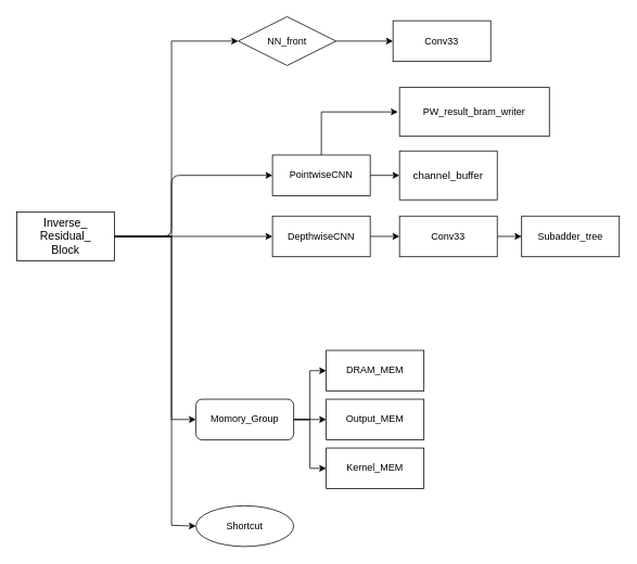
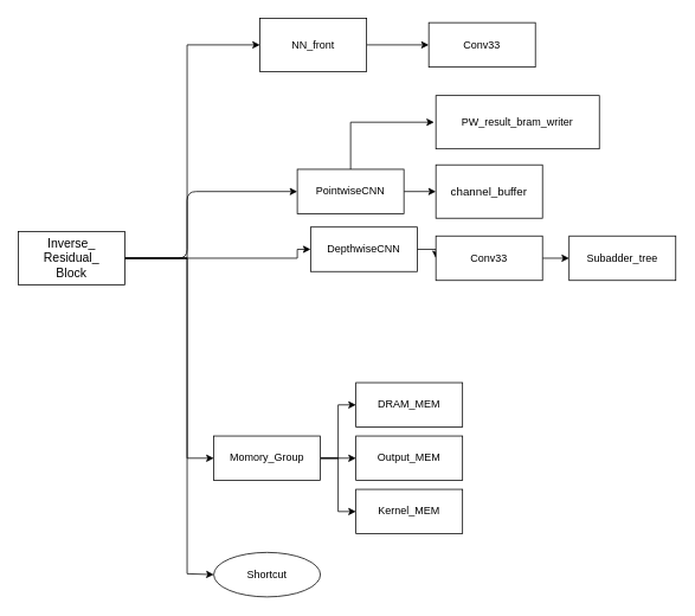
  <mxCell id="0" />
  <mxCell id="1" parent="0" />
  <mxCell id="2" style="edgeStyle=orthogonalEdgeStyle;rounded=0;orthogonalLoop=1;jettySize=auto;html=1;exitX=1;exitY=0.5;exitDx=0;exitDy=0;entryX=0;entryY=0.5;entryDx=0;entryDy=0;" parent="1" source="18" target="6" edge="1"><mxGeometry relative="1" as="geometry"><Array as="points"><mxPoint x="334" y="290" /></Array></mxGeometry></mxCell>
  <mxCell id="3" style="edgeStyle=orthogonalEdgeStyle;rounded=0;orthogonalLoop=1;jettySize=auto;html=1;exitX=1;exitY=0.5;exitDx=0;exitDy=0;entryX=0;entryY=0.5;entryDx=0;entryDy=0;" parent="1" source="18" target="12" edge="1"><mxGeometry relative="1" as="geometry"><Array as="points"><mxPoint x="210" y="290" /><mxPoint x="210" y="515" /></Array></mxGeometry></mxCell>
  <mxCell id="4" style="edgeStyle=orthogonalEdgeStyle;rounded=0;orthogonalLoop=1;jettySize=auto;html=1;entryX=0;entryY=0.5;entryDx=0;entryDy=0;exitX=1;exitY=0.5;exitDx=0;exitDy=0;" parent="1" source="18" target="16" edge="1"><mxGeometry relative="1" as="geometry"><mxPoint x="190" y="260" as="sourcePoint" /><Array as="points"><mxPoint x="210" y="290" /><mxPoint x="210" y="645" /></Array></mxGeometry></mxCell>
  <mxCell id="5" style="edgeStyle=orthogonalEdgeStyle;rounded=0;orthogonalLoop=1;jettySize=auto;html=1;exitX=1;exitY=0.5;exitDx=0;exitDy=0;entryX=0;entryY=0.5;entryDx=0;entryDy=0;" parent="1" source="6" target="14" edge="1"><mxGeometry relative="1" as="geometry" /></mxCell>
- <mxCell id="6" value="DepthwiseCNN" style="rounded=0;whiteSpace=wrap;html=1;" parent="1" vertex="1"><mxGeometry x="334" y="265" width="120" height="50" as="geometry" /></mxCell>
+ <mxCell id="6" value="DepthwiseCNN" style="rounded=0;whiteSpace=wrap;html=1;" parent="1" vertex="1"><mxGeometry x="349" y="255" width="120" height="50" as="geometry" /></mxCell>
  <mxCell id="7" style="edgeStyle=orthogonalEdgeStyle;rounded=0;orthogonalLoop=1;jettySize=auto;html=1;exitX=1;exitY=0.5;exitDx=0;exitDy=0;" parent="1" source="8" edge="1"><mxGeometry relative="1" as="geometry"><mxPoint x="490" y="215" as="targetPoint" /></mxGeometry></mxCell>
  <mxCell id="8" value="PointwiseCNN" style="rounded=0;whiteSpace=wrap;html=1;" parent="1" vertex="1"><mxGeometry x="334" y="190" width="120" height="50" as="geometry" /></mxCell>
  <mxCell id="9" style="edgeStyle=orthogonalEdgeStyle;rounded=0;orthogonalLoop=1;jettySize=auto;html=1;exitX=1;exitY=0.5;exitDx=0;exitDy=0;entryX=0;entryY=0.5;entryDx=0;entryDy=0;" parent="1" source="12" target="24" edge="1"><mxGeometry relative="1" as="geometry" /></mxCell>
  <mxCell id="10" style="edgeStyle=orthogonalEdgeStyle;rounded=0;orthogonalLoop=1;jettySize=auto;html=1;exitX=1;exitY=0.5;exitDx=0;exitDy=0;entryX=0;entryY=0.5;entryDx=0;entryDy=0;" parent="1" source="12" target="26" edge="1"><mxGeometry relative="1" as="geometry" /></mxCell>
  <mxCell id="11" style="edgeStyle=orthogonalEdgeStyle;rounded=0;orthogonalLoop=1;jettySize=auto;html=1;exitX=1;exitY=0.5;exitDx=0;exitDy=0;entryX=0;entryY=0.5;entryDx=0;entryDy=0;" parent="1" source="12" target="25" edge="1"><mxGeometry relative="1" as="geometry" /></mxCell>
- <mxCell id="12" value="Momory_Group" style="whiteSpace=wrap;html=1;rounded=1;" parent="1" vertex="1"><mxGeometry x="240" y="490" width="120" height="50" as="geometry" /></mxCell>
+ <mxCell id="12" value="Momory_Group" style="rounded=0;whiteSpace=wrap;html=1;" parent="1" vertex="1"><mxGeometry x="240" y="490" width="120" height="50" as="geometry" /></mxCell>
  <mxCell id="13" style="edgeStyle=orthogonalEdgeStyle;rounded=0;orthogonalLoop=1;jettySize=auto;html=1;exitX=1;exitY=0.5;exitDx=0;exitDy=0;entryX=0;entryY=0.5;entryDx=0;entryDy=0;" parent="1" source="14" target="15" edge="1"><mxGeometry relative="1" as="geometry" /></mxCell>
  <mxCell id="14" value="Conv33" style="rounded=0;whiteSpace=wrap;html=1;" parent="1" vertex="1"><mxGeometry x="490" y="265" width="120" height="50" as="geometry" /></mxCell>
  <mxCell id="15" value="Subadder_tree" style="rounded=0;whiteSpace=wrap;html=1;" parent="1" vertex="1"><mxGeometry x="640" y="265" width="120" height="50" as="geometry" /></mxCell>
  <mxCell id="16" value="Shortcut" style="ellipse;whiteSpace=wrap;html=1;" parent="1" vertex="1"><mxGeometry x="240" y="621" width="120" height="50" as="geometry" /></mxCell>
  <mxCell id="17" style="edgeStyle=orthogonalEdgeStyle;rounded=0;orthogonalLoop=1;jettySize=auto;html=1;exitX=1;exitY=0.5;exitDx=0;exitDy=0;entryX=0;entryY=0.5;entryDx=0;entryDy=0;" parent="1" source="18" target="20" edge="1"><mxGeometry relative="1" as="geometry"><Array as="points"><mxPoint x="210" y="290" /><mxPoint x="210" y="50" /></Array><mxPoint x="300" y="48" as="targetPoint" /></mxGeometry></mxCell>
  <mxCell id="18" value="&lt;font style=&quot;font-size: 14px&quot;&gt;Inverse_&lt;br&gt;Residual_&lt;br&gt;Block&lt;/font&gt;" style="rounded=0;whiteSpace=wrap;html=1;" parent="1" vertex="1"><mxGeometry x="20" y="260" width="120" height="60" as="geometry" /></mxCell>
  <mxCell id="19" style="edgeStyle=orthogonalEdgeStyle;rounded=0;orthogonalLoop=1;jettySize=auto;html=1;exitX=1;exitY=0.5;exitDx=0;exitDy=0;entryX=0;entryY=0.5;entryDx=0;entryDy=0;" parent="1" source="20" target="23" edge="1"><mxGeometry relative="1" as="geometry" /></mxCell>
- <mxCell id="20" value="&lt;font style=&quot;font-size: 12px&quot;&gt;NN_front&lt;/font&gt;" style="rhombus;whiteSpace=wrap;html=1;" parent="1" vertex="1"><mxGeometry x="292" width="120" height="60" as="geometry" y="20" /></mxCell>
+ <mxCell id="20" value="&lt;font style=&quot;font-size: 12px&quot;&gt;NN_front&lt;/font&gt;" style="rounded=0;whiteSpace=wrap;html=1;" parent="1" vertex="1"><mxGeometry x="292" width="120" height="60" as="geometry" y="20" /></mxCell>
  <mxCell id="21" value="" style="endArrow=classic;html=1;exitX=1;exitY=0.5;exitDx=0;exitDy=0;entryX=0;entryY=0.5;entryDx=0;entryDy=0;" parent="1" source="18" target="8" edge="1"><mxGeometry width="50" height="50" relative="1" as="geometry"><mxPoint x="240" y="250" as="sourcePoint" /><mxPoint x="290" y="200" as="targetPoint" /><Array as="points"><mxPoint x="210" y="290" /><mxPoint x="210" y="215" /></Array></mxGeometry></mxCell>
  <mxCell id="22" value="&lt;font style=&quot;font-size: 13px&quot;&gt;channel_buffer&lt;/font&gt;" style="rounded=0;whiteSpace=wrap;html=1;" parent="1" vertex="1"><mxGeometry x="490" y="185" width="120" height="60" as="geometry" /></mxCell>
  <mxCell id="23" value="Conv33" style="rounded=0;whiteSpace=wrap;html=1;" parent="1" vertex="1"><mxGeometry x="482" y="25" width="120" height="50" as="geometry" /></mxCell>
  <mxCell id="24" value="DRAM_MEM" style="rounded=0;whiteSpace=wrap;html=1;" parent="1" vertex="1"><mxGeometry x="400" y="430" width="120" height="50" as="geometry" /></mxCell>
  <mxCell id="25" value="Output_MEM" style="rounded=0;whiteSpace=wrap;html=1;" parent="1" vertex="1"><mxGeometry x="400" y="490" width="120" height="50" as="geometry" /></mxCell>
  <mxCell id="26" value="Kernel_MEM" style="rounded=0;whiteSpace=wrap;html=1;" parent="1" vertex="1"><mxGeometry x="400" y="550" width="120" height="50" as="geometry" /></mxCell>
  <mxCell id="27" style="edgeStyle=orthogonalEdgeStyle;rounded=0;orthogonalLoop=1;jettySize=auto;html=1;exitX=0.5;exitY=0;exitDx=0;exitDy=0;" edge="1" parent="1" source="8"><mxGeometry relative="1" as="geometry"><mxPoint x="488" y="137" as="targetPoint" /><mxPoint x="464" y="225" as="sourcePoint" /><Array as="points"><mxPoint x="394" y="137" /><mxPoint x="488" y="137" /></Array></mxGeometry></mxCell>
  <mxCell id="28" value="&lt;span lang=&quot;EN-US&quot;&gt;&lt;font style=&quot;font-size: 12px&quot;&gt;PW_result_bram_writer&lt;/font&gt;&lt;/span&gt;" style="rounded=0;whiteSpace=wrap;html=1;" vertex="1" parent="1"><mxGeometry x="490" y="107" width="184" height="60" as="geometry" /></mxCell>
